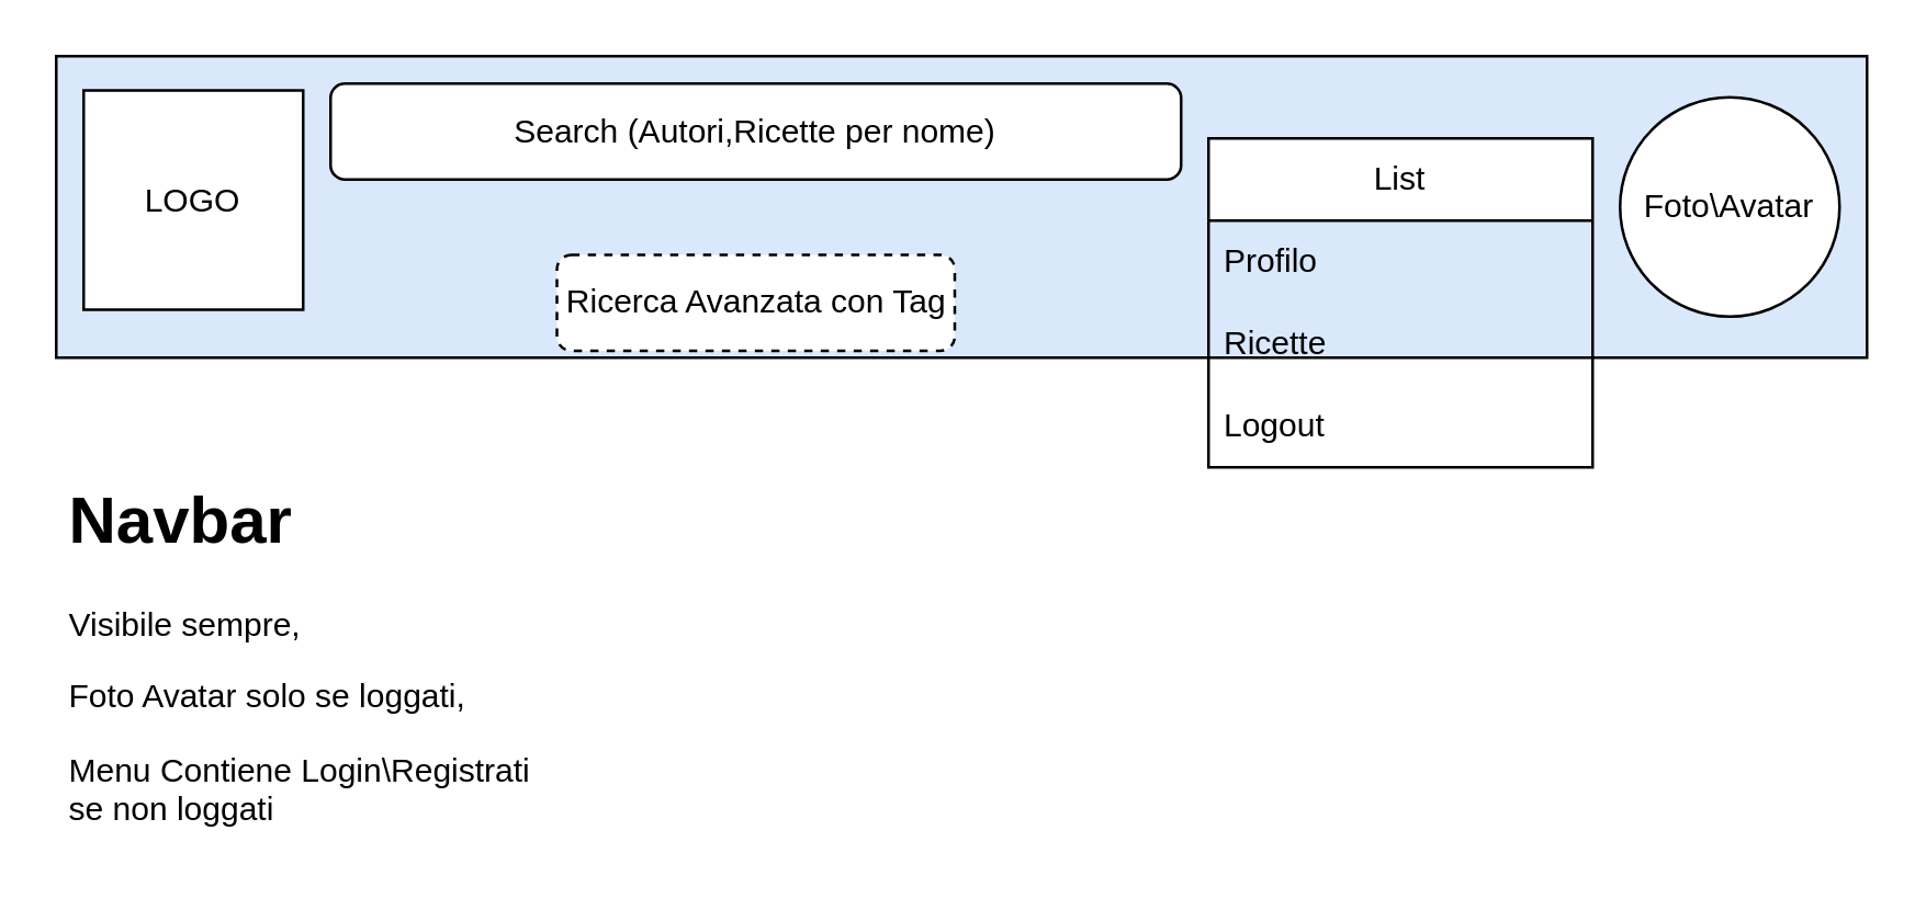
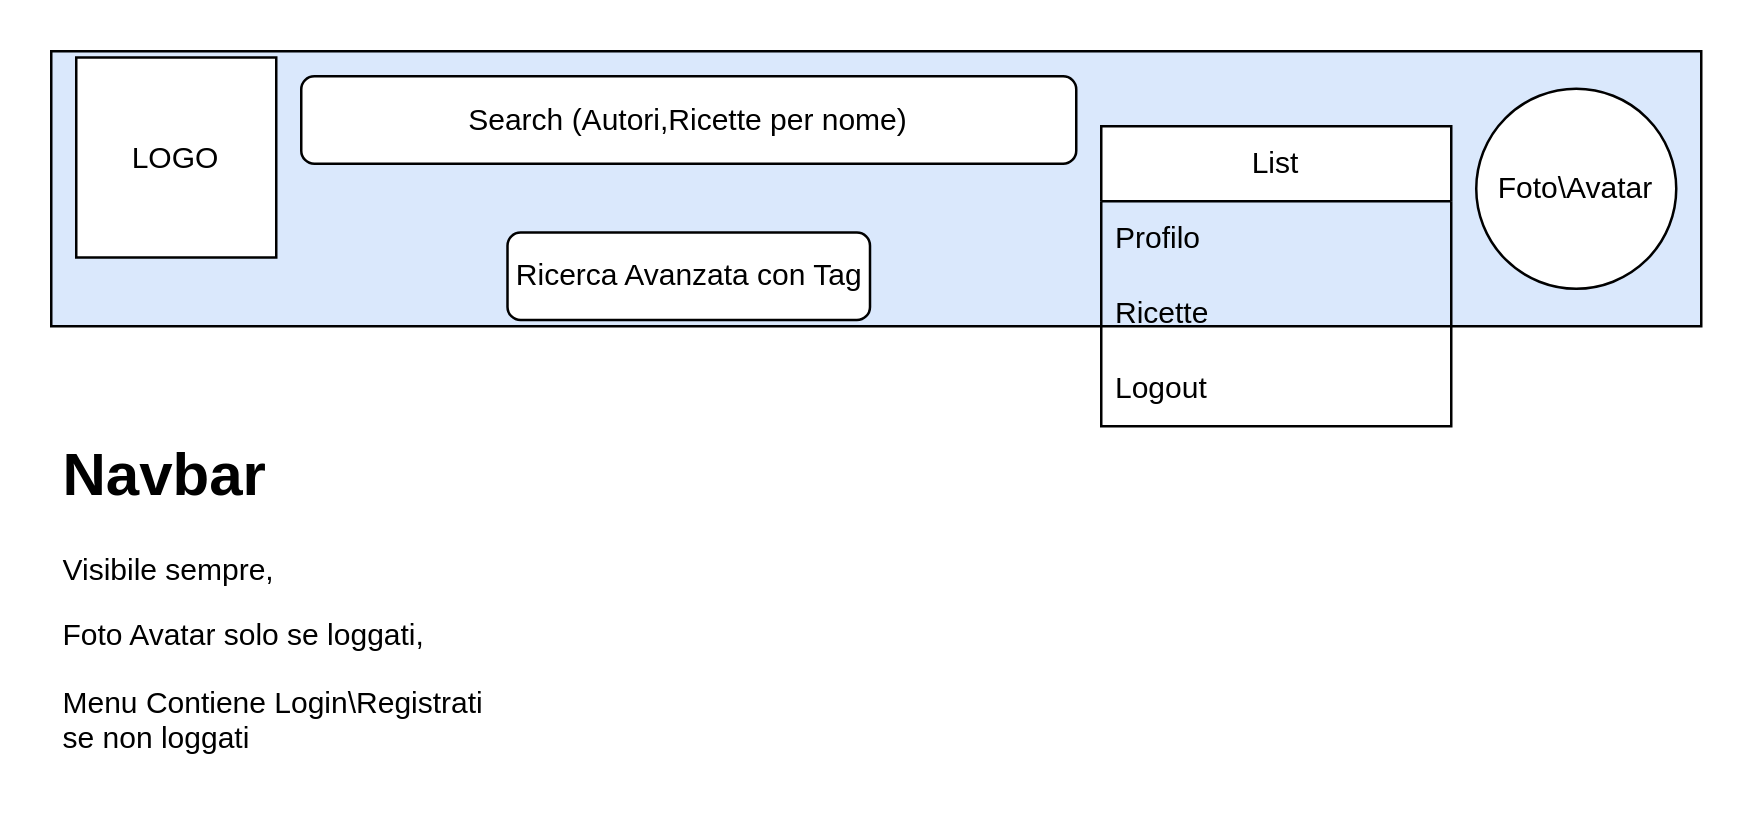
  <mxCell id="0" />
  <mxCell id="1" parent="0" />
  <mxCell id="2" value="NAV" style="rounded=0;whiteSpace=wrap;html=1;horizontal=1;verticalAlign=top;fillColor=#dae8fc;" parent="1" vertex="1"><mxGeometry x="20" y="20" width="660" height="110" as="geometry" /></mxCell>
  <mxCell id="3" value="List" style="swimlane;fontStyle=0;childLayout=stackLayout;horizontal=1;startSize=30;horizontalStack=0;resizeParent=1;resizeParentMax=0;resizeLast=0;collapsible=1;marginBottom=0;whiteSpace=wrap;html=1;" parent="1" vertex="1"><mxGeometry x="440" y="50" width="140" height="120" as="geometry" /></mxCell>
  <mxCell id="4" value="Profilo" style="text;strokeColor=none;fillColor=none;align=left;verticalAlign=middle;spacingLeft=4;spacingRight=4;overflow=hidden;points=[[0,0.5],[1,0.5]];portConstraint=eastwest;rotatable=0;whiteSpace=wrap;html=1;" parent="3" vertex="1"><mxGeometry y="30" width="140" height="30" as="geometry" /></mxCell>
  <mxCell id="5" value="Ricette" style="text;strokeColor=none;fillColor=none;align=left;verticalAlign=middle;spacingLeft=4;spacingRight=4;overflow=hidden;points=[[0,0.5],[1,0.5]];portConstraint=eastwest;rotatable=0;whiteSpace=wrap;html=1;" parent="3" vertex="1"><mxGeometry y="60" width="140" height="30" as="geometry" /></mxCell>
  <mxCell id="6" value="Logout" style="text;strokeColor=none;fillColor=none;align=left;verticalAlign=middle;spacingLeft=4;spacingRight=4;overflow=hidden;points=[[0,0.5],[1,0.5]];portConstraint=eastwest;rotatable=0;whiteSpace=wrap;html=1;" parent="3" vertex="1"><mxGeometry y="90" width="140" height="30" as="geometry" /></mxCell>
  <mxCell id="7" value="Foto\Avatar" style="ellipse;whiteSpace=wrap;html=1;aspect=fixed;" parent="1" vertex="1"><mxGeometry x="590" y="35" width="80" height="80" as="geometry" /></mxCell>
  <mxCell id="8" value="Search (Autori,Ricette per nome)" style="rounded=1;whiteSpace=wrap;html=1;" parent="1" vertex="1"><mxGeometry x="120" y="30" width="310" height="35" as="geometry" /></mxCell>
- <mxCell id="9" value="LOGO" style="whiteSpace=wrap;html=1;aspect=fixed;" parent="1" vertex="1"><mxGeometry x="30" y="32.5" width="80" height="80" as="geometry" /></mxCell>
- <mxCell id="10" value="Ricerca Avanzata con Tag" style="rounded=1;whiteSpace=wrap;html=1;dashed=1;" vertex="1" parent="1"><mxGeometry x="202.5" y="92.5" width="145" height="35" as="geometry" /></mxCell>
+ <mxCell id="9" value="LOGO" style="whiteSpace=wrap;html=1;aspect=fixed;" parent="1" vertex="1"><mxGeometry x="30" y="22.5" width="80" height="80" as="geometry" /></mxCell>
+ <mxCell id="10" value="Ricerca Avanzata con Tag" style="rounded=1;whiteSpace=wrap;html=1;" vertex="1" parent="1"><mxGeometry x="202.5" y="92.5" width="145" height="35" as="geometry" /></mxCell>
  <mxCell id="11" value="&lt;h1&gt;Navbar&lt;/h1&gt;&lt;p&gt;Visibile sempre,&amp;nbsp;&lt;/p&gt;&lt;p&gt;Foto Avatar solo se loggati,&amp;nbsp;&lt;/p&gt;&lt;p&gt;Menu Contiene Login\Registrati se non loggati&lt;/p&gt;&lt;p&gt;&lt;br&gt;&lt;/p&gt;" style="text;html=1;strokeColor=none;fillColor=none;spacing=5;spacingTop=-20;whiteSpace=wrap;overflow=hidden;rounded=0;" vertex="1" parent="1"><mxGeometry x="20" y="170" width="190" height="140" as="geometry" /></mxCell>
